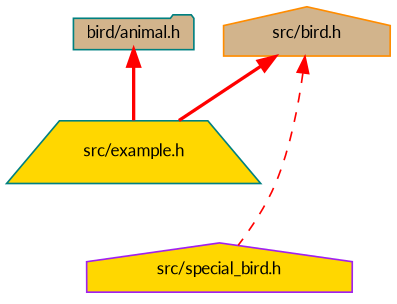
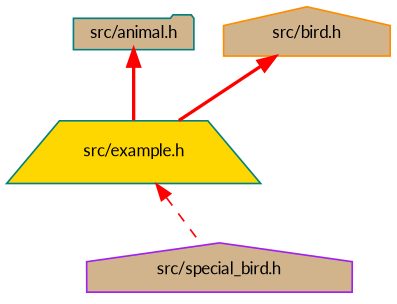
  digraph {
    fontname=Lato
    node [color=teal fillcolor=tan fontname=Lato fontsize=10 shape=house style=filled]
    edge [color=red dir=back fontname=Lato fontsize=10 labelfontname=Helvetica labelfontsize=10 style=bold]
-   n1 [height=0.2 label="bird/animal.h" shape=folder width=0.4]
+   n1 [height=0.2 label="src/animal.h" shape=folder width=0.4]
    n2 [fillcolor=gold height=0.2 label="src/example.h" shape=trapezium width=0.4]
    n3 [color=darkorange height=0.2 label="src/bird.h" width=0.4]
-   n4 [color=purple fillcolor=gold height=0.2 label="src/special_bird.h" width=0.4]
+   n4 [color=purple height=0.2 label="src/special_bird.h" width=0.4]
    n1 -> n2
    n3 -> n2
-   n3 -> n4 [style=dashed]
+   n2 -> n4 [style=dashed]
  }
